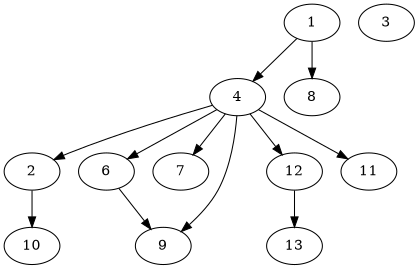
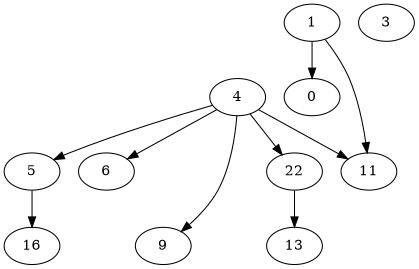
  digraph {
    1 [alpha=44.28]
    4 [alpha=49.75]
-   8 [alpha=30.91]
-   5 [alpha=29.92 label=2]
+   8 [alpha=30.91 label=0]
+   5 [alpha=29.92]
    6 [alpha=31.30]
-   7 [alpha=31.65]
    9 [alpha=44.01]
    11 [alpha=30.64]
-   12 [alpha=29.01]
-   10 [alpha=48.94]
+   12 [alpha=29.01 label=22]
+   10 [alpha=48.94 label=16]
    13 [alpha=36.39]
    3 [alpha=37.81]
-   1 -> 4
+   1 -> 11
    1 -> 8
    4 -> 5
    4 -> 6
-   4 -> 7
    4 -> 9
    4 -> 11
    4 -> 12
    5 -> 10
-   6 -> 9
    12 -> 13
  }
